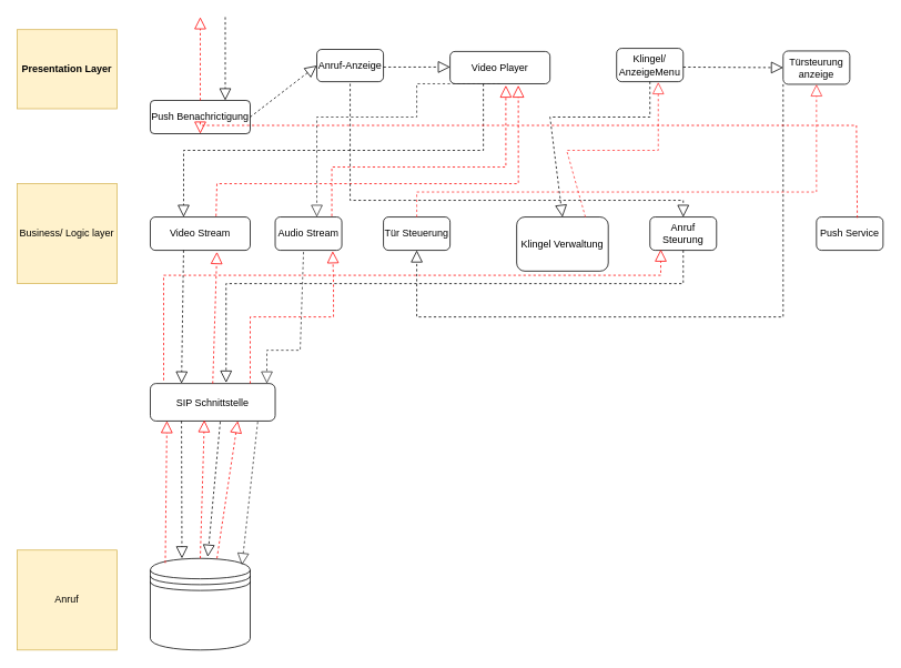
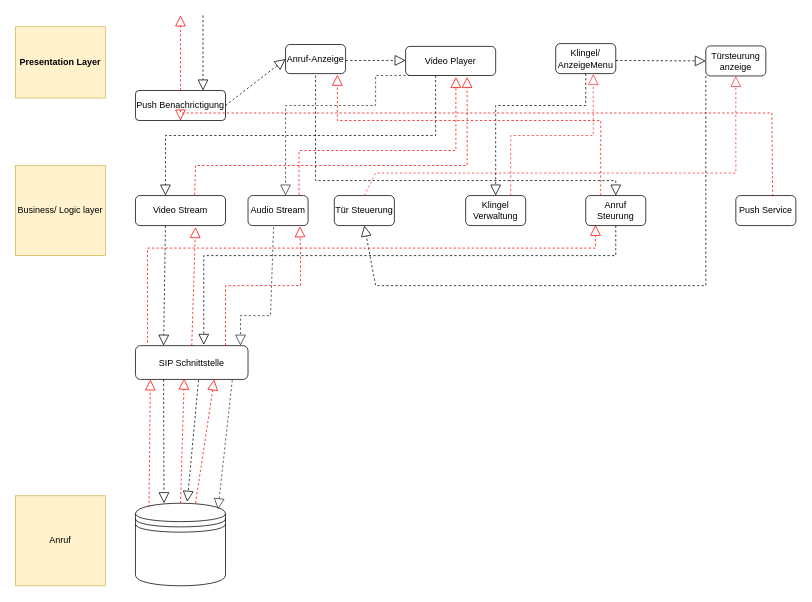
  <mxCell id="0" />
  <mxCell id="1" parent="0" />
  <mxCell id="2" value="Presentation Layer" style="rounded=0;whiteSpace=wrap;html=1;fontStyle=1;fontSize=12;fillColor=#fff2cc;strokeColor=#d6b656;" vertex="1" parent="1"><mxGeometry x="20" y="35" width="120" height="95" as="geometry" /></mxCell>
  <mxCell id="3" value="Push Benachrictigung" style="rounded=1;whiteSpace=wrap;html=1;fontSize=12;arcSize=12;" vertex="1" parent="1"><mxGeometry x="180" y="120" width="120" height="40" as="geometry" /></mxCell>
  <mxCell id="4" value="Anruf-Anzeige" style="rounded=1;whiteSpace=wrap;html=1;fontSize=12;" vertex="1" parent="1"><mxGeometry x="380" y="58.75" width="80" height="38.75" as="geometry" /></mxCell>
  <mxCell id="5" value="Video Player" style="rounded=1;whiteSpace=wrap;html=1;fontSize=12;" vertex="1" parent="1"><mxGeometry x="540" y="61.25" width="120" height="38.75" as="geometry" /></mxCell>
  <mxCell id="6" value="Klingel/ AnzeigeMenu" style="rounded=1;whiteSpace=wrap;html=1;fontSize=12;" vertex="1" parent="1"><mxGeometry x="740" y="57.5" width="80" height="40" as="geometry" /></mxCell>
  <mxCell id="7" value="Türsteurung anzeige" style="rounded=1;whiteSpace=wrap;html=1;fontSize=12;" vertex="1" parent="1"><mxGeometry x="940" y="60.63" width="80" height="40" as="geometry" /></mxCell>
  <mxCell id="8" value="Video Stream" style="rounded=1;whiteSpace=wrap;html=1;fontSize=12;" vertex="1" parent="1"><mxGeometry x="180" y="260" width="120" height="40" as="geometry" /></mxCell>
  <mxCell id="9" value="Business/ Logic layer" style="rounded=0;whiteSpace=wrap;html=1;fontSize=12;fillColor=#fff2cc;strokeColor=#d6b656;" vertex="1" parent="1"><mxGeometry y="220" width="120" height="120" as="geometry" x="20" /></mxCell>
  <mxCell id="10" value="Audio Stream" style="rounded=1;whiteSpace=wrap;html=1;fontSize=12;" vertex="1" parent="1"><mxGeometry x="330" y="260" width="80" height="40" as="geometry" /></mxCell>
- <mxCell id="11" value="Tür Steuerung" style="rounded=1;whiteSpace=wrap;html=1;fontSize=12;" vertex="1" parent="1"><mxGeometry x="460" y="260" width="80" height="40" as="geometry" /></mxCell>
- <mxCell id="12" value="Klingel Verwaltung" style="rounded=1;whiteSpace=wrap;html=1;fontSize=12;" vertex="1" parent="1"><mxGeometry x="620" y="260" width="110" height="65" as="geometry" /></mxCell>
+ <mxCell id="11" value="Tür Steuerung" style="rounded=1;whiteSpace=wrap;html=1;fontSize=12;" vertex="1" parent="1"><mxGeometry x="445" y="260" width="80" height="40" as="geometry" /></mxCell>
+ <mxCell id="12" value="Klingel Verwaltung" style="rounded=1;whiteSpace=wrap;html=1;fontSize=12;" vertex="1" parent="1"><mxGeometry x="620" y="260" width="80" height="40" as="geometry" /></mxCell>
  <mxCell id="13" value="Anruf Steurung" style="rounded=1;whiteSpace=wrap;html=1;fontSize=12;" vertex="1" parent="1"><mxGeometry x="780" y="260" width="80" height="40" as="geometry" /></mxCell>
  <mxCell id="14" value="Push Service" style="rounded=1;whiteSpace=wrap;html=1;fontSize=12;" vertex="1" parent="1"><mxGeometry x="980" y="260" width="80" height="40" as="geometry" /></mxCell>
  <mxCell id="15" value="SIP Schnittstelle" style="rounded=1;whiteSpace=wrap;html=1;fontSize=12;" vertex="1" parent="1"><mxGeometry x="180" y="460" width="150" height="45" as="geometry" /></mxCell>
  <mxCell id="16" value="Anruf" style="rounded=0;whiteSpace=wrap;html=1;fontSize=12;fillColor=#fff2cc;strokeColor=#d6b656;" vertex="1" parent="1"><mxGeometry y="660" width="120" height="120" as="geometry" x="20" /></mxCell>
  <mxCell id="17" value="" style="shape=datastore;whiteSpace=wrap;html=1;fontSize=12;" vertex="1" parent="1"><mxGeometry x="180" y="670" width="120" height="110" as="geometry" /></mxCell>
  <mxCell id="18" value="" style="endArrow=block;dashed=1;endFill=0;endSize=12;html=1;rounded=0;fontSize=12;exitX=0.5;exitY=0;exitDx=0;exitDy=0;strokeColor=#FF0000;" edge="1" parent="1" source="3"><mxGeometry width="160" relative="1" as="geometry"><mxPoint x="180" y="30" as="sourcePoint" /><mxPoint x="240" as="targetPoint" y="20" /></mxGeometry></mxCell>
  <mxCell id="19" value="" style="endArrow=block;dashed=1;endFill=0;endSize=12;html=1;rounded=0;fontSize=12;strokeColor=#000000;entryX=0.75;entryY=0;entryDx=0;entryDy=0;" edge="1" parent="1" target="3"><mxGeometry width="160" relative="1" as="geometry"><mxPoint x="270" as="sourcePoint" y="20" /><mxPoint x="250" y="30" as="targetPoint" /><Array as="points"><mxPoint x="270" y="60" /></Array></mxGeometry></mxCell>
  <mxCell id="20" value="" style="endArrow=block;dashed=1;endFill=0;endSize=12;html=1;rounded=0;fontSize=12;strokeColor=#000000;entryX=0;entryY=0.5;entryDx=0;entryDy=0;exitX=1;exitY=0.5;exitDx=0;exitDy=0;" edge="1" parent="1" source="3" target="4"><mxGeometry width="160" relative="1" as="geometry"><mxPoint x="330" y="57.5" as="sourcePoint" /><mxPoint x="330" y="97.5" as="targetPoint" /><Array as="points" /></mxGeometry></mxCell>
  <mxCell id="21" value="" style="endArrow=block;dashed=1;endFill=0;endSize=12;html=1;rounded=0;fontSize=12;strokeColor=#000000;" edge="1" parent="1"><mxGeometry width="160" relative="1" as="geometry"><mxPoint x="460" y="80" as="sourcePoint" /><mxPoint x="540" y="79.91" as="targetPoint" /><Array as="points" /></mxGeometry></mxCell>
  <mxCell id="22" value="" style="endArrow=block;dashed=1;endFill=0;endSize=12;html=1;rounded=0;strokeColor=#000000;fontSize=12;exitX=0.333;exitY=1;exitDx=0;exitDy=0;exitPerimeter=0;" edge="1" parent="1" source="5"><mxGeometry width="160" relative="1" as="geometry"><mxPoint x="350" y="150" as="sourcePoint" /><mxPoint x="220" y="260" as="targetPoint" /><Array as="points"><mxPoint x="580" y="180" /><mxPoint x="220" y="180" /></Array></mxGeometry></mxCell>
  <mxCell id="23" value="" style="endArrow=block;dashed=1;endFill=0;endSize=12;html=1;rounded=0;strokeColor=#000000;fontSize=12;exitX=0.333;exitY=1;exitDx=0;exitDy=0;entryX=0.25;entryY=0;entryDx=0;entryDy=0;exitPerimeter=0;" edge="1" parent="1" source="8" target="15"><mxGeometry width="160" relative="1" as="geometry"><mxPoint x="230" y="390" as="sourcePoint" /><mxPoint x="390" y="390" as="targetPoint" /></mxGeometry></mxCell>
  <mxCell id="24" value="" style="endArrow=block;dashed=1;endFill=0;endSize=12;html=1;rounded=0;strokeColor=#000000;fontSize=12;exitX=0.25;exitY=1;exitDx=0;exitDy=0;" edge="1" parent="1" source="15"><mxGeometry width="160" relative="1" as="geometry"><mxPoint x="220" y="510" as="sourcePoint" /><mxPoint x="218" y="670" as="targetPoint" /><Array as="points" /></mxGeometry></mxCell>
  <mxCell id="25" value="" style="endArrow=block;dashed=1;endFill=0;endSize=12;html=1;rounded=0;strokeColor=#FF0000;fontSize=12;exitX=0.5;exitY=0;exitDx=0;exitDy=0;entryX=0.433;entryY=0.978;entryDx=0;entryDy=0;entryPerimeter=0;" edge="1" parent="1" source="17" target="15"><mxGeometry width="160" relative="1" as="geometry"><mxPoint x="400" y="630" as="sourcePoint" /><mxPoint x="250" y="500" as="targetPoint" /></mxGeometry></mxCell>
  <mxCell id="26" value="" style="endArrow=block;dashed=1;endFill=0;endSize=12;html=1;rounded=0;strokeColor=#FF0000;fontSize=12;exitX=0.5;exitY=0;exitDx=0;exitDy=0;entryX=0.667;entryY=1.05;entryDx=0;entryDy=0;entryPerimeter=0;" edge="1" parent="1" source="15" target="8"><mxGeometry width="160" relative="1" as="geometry"><mxPoint x="242" y="460" as="sourcePoint" /><mxPoint x="242" y="300" as="targetPoint" /></mxGeometry></mxCell>
  <mxCell id="27" value="" style="endArrow=block;dashed=1;endFill=0;endSize=12;html=1;rounded=0;strokeColor=#FF0000;fontSize=12;exitX=0.658;exitY=-0.025;exitDx=0;exitDy=0;exitPerimeter=0;entryX=0.683;entryY=1.052;entryDx=0;entryDy=0;entryPerimeter=0;" edge="1" parent="1" source="8" target="5"><mxGeometry x="1" y="91" width="160" relative="1" as="geometry"><mxPoint x="250" y="260" as="sourcePoint" /><mxPoint x="620" y="100" as="targetPoint" /><Array as="points"><mxPoint x="260" y="220" /><mxPoint x="622" y="220" /></Array><mxPoint x="72" y="-88" as="offset" /></mxGeometry></mxCell>
  <mxCell id="28" value="" style="endArrow=block;dashed=1;endFill=0;endSize=12;html=1;rounded=0;strokeColor=#333333;fontSize=12;exitX=0.5;exitY=1;exitDx=0;exitDy=0;entryX=0.625;entryY=0;entryDx=0;entryDy=0;entryPerimeter=0;" edge="1" parent="1" source="5" target="10"><mxGeometry width="160" relative="1" as="geometry"><mxPoint x="590" y="130" as="sourcePoint" /><mxPoint x="750" y="130" as="targetPoint" /><Array as="points"><mxPoint x="500" y="100" /><mxPoint x="500" y="140" /><mxPoint x="380" y="140" /><mxPoint x="380" y="210" /></Array></mxGeometry></mxCell>
  <mxCell id="29" value="" style="endArrow=block;dashed=1;endFill=0;endSize=12;html=1;rounded=0;strokeColor=#333333;fontSize=12;exitX=0.425;exitY=1.05;exitDx=0;exitDy=0;exitPerimeter=0;" edge="1" parent="1" source="10"><mxGeometry width="160" relative="1" as="geometry"><mxPoint x="360" y="300" as="sourcePoint" /><mxPoint x="320" y="460" as="targetPoint" /><Array as="points"><mxPoint x="360" y="420" /><mxPoint x="320" y="420" /></Array></mxGeometry></mxCell>
  <mxCell id="30" value="" style="endArrow=block;dashed=1;endFill=0;endSize=12;html=1;rounded=0;strokeColor=#333333;fontSize=12;exitX=0.86;exitY=1.022;exitDx=0;exitDy=0;exitPerimeter=0;entryX=0.917;entryY=0.073;entryDx=0;entryDy=0;entryPerimeter=0;" edge="1" parent="1" source="15" target="17"><mxGeometry width="160" relative="1" as="geometry"><mxPoint x="540" y="580" as="sourcePoint" /><mxPoint x="700" y="580" as="targetPoint" /></mxGeometry></mxCell>
  <mxCell id="31" value="" style="endArrow=block;dashed=1;endFill=0;endSize=12;html=1;rounded=0;strokeColor=#FF0000;fontSize=12;exitX=0.667;exitY=0;exitDx=0;exitDy=0;exitPerimeter=0;entryX=0.7;entryY=1;entryDx=0;entryDy=0;entryPerimeter=0;" edge="1" parent="1" source="17" target="15"><mxGeometry width="160" relative="1" as="geometry"><mxPoint x="336" y="645" as="sourcePoint" /><mxPoint x="496" y="645" as="targetPoint" /></mxGeometry></mxCell>
  <mxCell id="32" value="" style="endArrow=block;dashed=1;endFill=0;endSize=12;html=1;rounded=0;strokeColor=#FF0000;fontSize=12;entryX=0.863;entryY=1.025;entryDx=0;entryDy=0;entryPerimeter=0;" edge="1" parent="1" target="10"><mxGeometry width="160" relative="1" as="geometry"><mxPoint x="300" y="460" as="sourcePoint" /><mxPoint x="314.96" y="295" as="targetPoint" /><Array as="points"><mxPoint x="300" y="380" /><mxPoint x="400" y="380" /><mxPoint x="400" y="340" /></Array></mxGeometry></mxCell>
  <mxCell id="33" value="" style="endArrow=block;dashed=1;endFill=0;endSize=12;html=1;rounded=0;strokeColor=#FF0000;fontSize=12;entryX=0.558;entryY=1.052;entryDx=0;entryDy=0;entryPerimeter=0;exitX=0.85;exitY=-0.025;exitDx=0;exitDy=0;exitPerimeter=0;" edge="1" parent="1" source="10" target="5"><mxGeometry width="160" relative="1" as="geometry"><mxPoint x="347.73" y="260" as="sourcePoint" /><mxPoint x="392.27" y="101" as="targetPoint" /><Array as="points"><mxPoint x="398" y="200" /><mxPoint x="470" y="200" /><mxPoint x="607" y="200" /></Array></mxGeometry></mxCell>
  <mxCell id="34" value="" style="endArrow=block;dashed=1;endFill=0;endSize=12;html=1;rounded=0;strokeColor=#000000;fontSize=12;entryX=0;entryY=0.5;entryDx=0;entryDy=0;" edge="1" parent="1" target="7"><mxGeometry width="160" relative="1" as="geometry"><mxPoint x="820" y="80" as="sourcePoint" /><mxPoint x="900" y="80" as="targetPoint" /></mxGeometry></mxCell>
  <mxCell id="35" value="" style="endArrow=block;dashed=1;endFill=0;endSize=12;html=1;rounded=0;strokeColor=#000000;fontSize=12;exitX=0;exitY=1;exitDx=0;exitDy=0;entryX=0.5;entryY=1;entryDx=0;entryDy=0;" edge="1" parent="1" source="7" target="11"><mxGeometry width="160" relative="1" as="geometry"><mxPoint x="940" y="140" as="sourcePoint" /><mxPoint x="500" y="300" as="targetPoint" /><Array as="points"><mxPoint x="940" y="380" /><mxPoint x="740" y="380" /><mxPoint x="500" y="380" /></Array></mxGeometry></mxCell>
  <mxCell id="36" value="" style="endArrow=block;dashed=1;endFill=0;endSize=12;html=1;rounded=0;strokeColor=#FF3333;fontSize=12;exitX=0.5;exitY=0;exitDx=0;exitDy=0;entryX=0.5;entryY=1;entryDx=0;entryDy=0;" edge="1" parent="1" source="11" target="7"><mxGeometry width="160" relative="1" as="geometry"><mxPoint x="490" y="450" as="sourcePoint" /><mxPoint x="980" y="130" as="targetPoint" /><Array as="points"><mxPoint x="500" y="230" /><mxPoint x="980" y="230" /></Array></mxGeometry></mxCell>
  <mxCell id="37" value="" style="endArrow=block;dashed=1;endFill=0;endSize=12;html=1;rounded=0;strokeColor=#000000;fontSize=12;exitX=0.5;exitY=1;exitDx=0;exitDy=0;entryX=0.5;entryY=0;entryDx=0;entryDy=0;" edge="1" parent="1" source="6" target="12"><mxGeometry width="160" relative="1" as="geometry"><mxPoint x="670" y="170" as="sourcePoint" /><mxPoint x="830" y="170" as="targetPoint" /><Array as="points"><mxPoint x="780" y="140" /><mxPoint x="660" y="140" /></Array></mxGeometry></mxCell>
  <mxCell id="38" value="" style="endArrow=block;dashed=1;endFill=0;endSize=12;html=1;rounded=0;strokeColor=#FF3333;fontSize=12;exitX=0.75;exitY=0;exitDx=0;exitDy=0;entryX=0.625;entryY=1.013;entryDx=0;entryDy=0;entryPerimeter=0;" edge="1" parent="1" source="12" target="6"><mxGeometry width="160" relative="1" as="geometry"><mxPoint x="620" y="310" as="sourcePoint" /><mxPoint x="780" y="310" as="targetPoint" /><Array as="points"><mxPoint x="680" y="180" /><mxPoint x="790" y="180" /></Array></mxGeometry></mxCell>
  <mxCell id="39" value="" style="endArrow=block;dashed=1;endFill=0;endSize=12;html=1;rounded=0;strokeColor=#000000;fontSize=12;" edge="1" parent="1"><mxGeometry width="160" relative="1" as="geometry"><mxPoint x="420" y="100" as="sourcePoint" /><mxPoint x="820" y="260" as="targetPoint" /><Array as="points"><mxPoint x="420" y="240" /><mxPoint x="820" y="240" /></Array></mxGeometry></mxCell>
  <mxCell id="40" value="" style="endArrow=block;dashed=1;endFill=0;endSize=12;html=1;rounded=0;strokeColor=#000000;fontSize=12;exitX=0.5;exitY=1;exitDx=0;exitDy=0;entryX=0.607;entryY=-0.022;entryDx=0;entryDy=0;entryPerimeter=0;" edge="1" parent="1" source="13" target="15"><mxGeometry width="160" relative="1" as="geometry"><mxPoint x="740" y="340" as="sourcePoint" /><mxPoint x="271" y="456" as="targetPoint" /><Array as="points"><mxPoint x="820" y="340" /><mxPoint x="271" y="340" /></Array></mxGeometry></mxCell>
  <mxCell id="41" value="" style="endArrow=block;dashed=1;endFill=0;endSize=12;html=1;rounded=0;strokeColor=#000000;fontSize=12;exitX=0.56;exitY=1.022;exitDx=0;exitDy=0;exitPerimeter=0;entryX=0.575;entryY=-0.018;entryDx=0;entryDy=0;entryPerimeter=0;" edge="1" parent="1" source="15" target="17"><mxGeometry width="160" relative="1" as="geometry"><mxPoint x="354" y="590" as="sourcePoint" /><mxPoint x="514" y="590" as="targetPoint" /></mxGeometry></mxCell>
  <mxCell id="42" value="" style="endArrow=block;dashed=1;endFill=0;endSize=12;html=1;rounded=0;strokeColor=#FF0000;fontSize=12;exitX=0.15;exitY=0.05;exitDx=0;exitDy=0;exitPerimeter=0;entryX=0.133;entryY=1;entryDx=0;entryDy=0;entryPerimeter=0;" edge="1" parent="1" source="17" target="15"><mxGeometry width="160" relative="1" as="geometry"><mxPoint x="470" y="670" as="sourcePoint" /><mxPoint x="630" y="670" as="targetPoint" /></mxGeometry></mxCell>
  <mxCell id="43" value="" style="endArrow=block;dashed=1;endFill=0;endSize=12;html=1;rounded=0;strokeColor=#FF0000;fontSize=12;exitX=0.107;exitY=-0.089;exitDx=0;exitDy=0;exitPerimeter=0;entryX=0.163;entryY=0.975;entryDx=0;entryDy=0;entryPerimeter=0;" edge="1" parent="1" source="15" target="13"><mxGeometry width="160" relative="1" as="geometry"><mxPoint x="170" y="410" as="sourcePoint" /><mxPoint x="330" y="410" as="targetPoint" /><Array as="points"><mxPoint x="196" y="330" /><mxPoint x="793" y="330" /></Array></mxGeometry></mxCell>
+ <mxCell id="44" value="" style="endArrow=block;dashed=1;endFill=0;endSize=12;html=1;rounded=0;strokeColor=#FF0000;fontSize=12;exitX=0.25;exitY=0;exitDx=0;exitDy=0;entryX=0.863;entryY=1.039;entryDx=0;entryDy=0;entryPerimeter=0;" edge="1" parent="1" source="13" target="4"><mxGeometry width="160" relative="1" as="geometry"><mxPoint x="800" y="250" as="sourcePoint" /><mxPoint x="760" y="160" as="targetPoint" /><Array as="points"><mxPoint x="800" y="160" /><mxPoint x="449" y="160" /></Array></mxGeometry></mxCell>
  <mxCell id="45" value="" style="endArrow=block;dashed=1;endFill=0;endSize=12;html=1;rounded=0;strokeColor=#FF0000;fontSize=12;entryX=0.5;entryY=1;entryDx=0;entryDy=0;exitX=0.613;exitY=0.025;exitDx=0;exitDy=0;exitPerimeter=0;" edge="1" parent="1" source="14" target="3"><mxGeometry width="160" relative="1" as="geometry"><mxPoint x="1028" y="255" as="sourcePoint" /><mxPoint x="630" y="200" as="targetPoint" /><Array as="points"><mxPoint x="1028" y="150" /><mxPoint x="240" y="150" /></Array></mxGeometry></mxCell>
